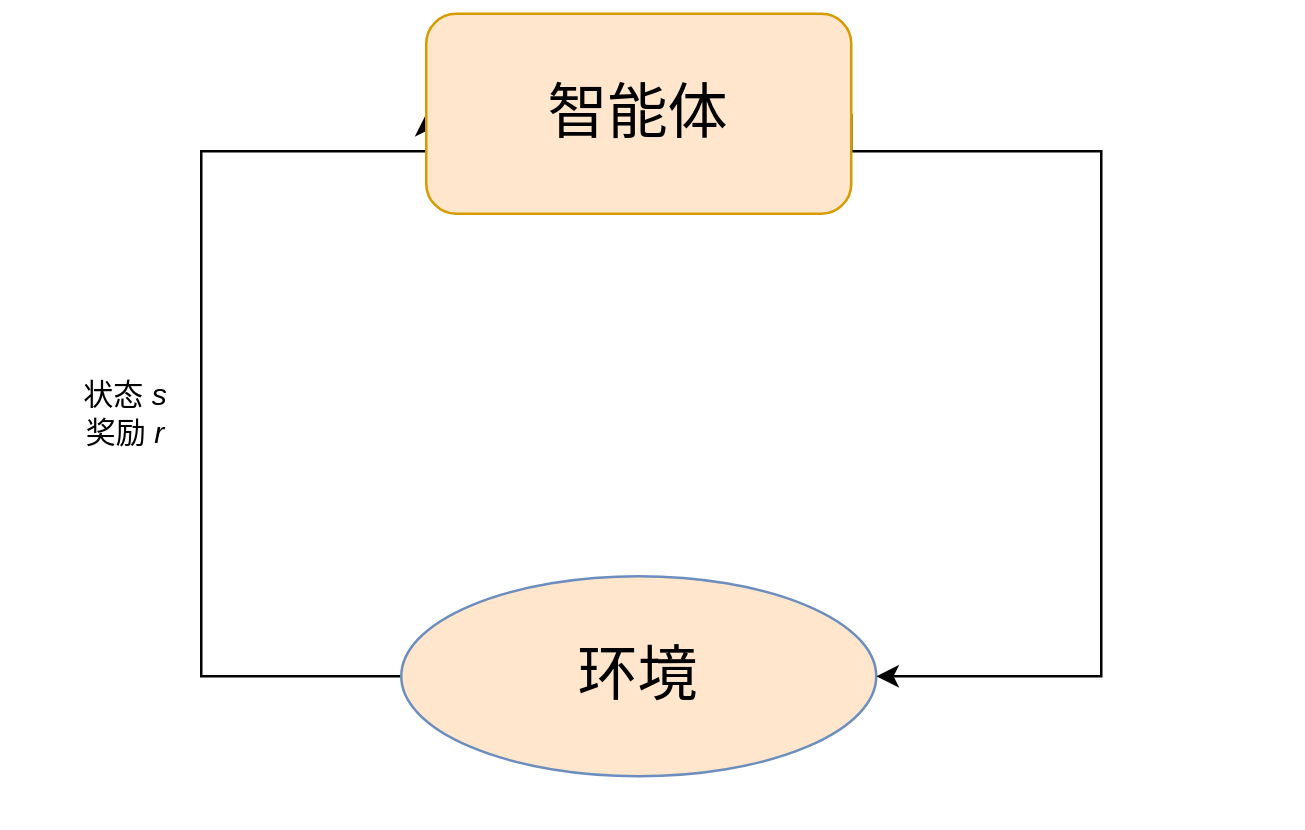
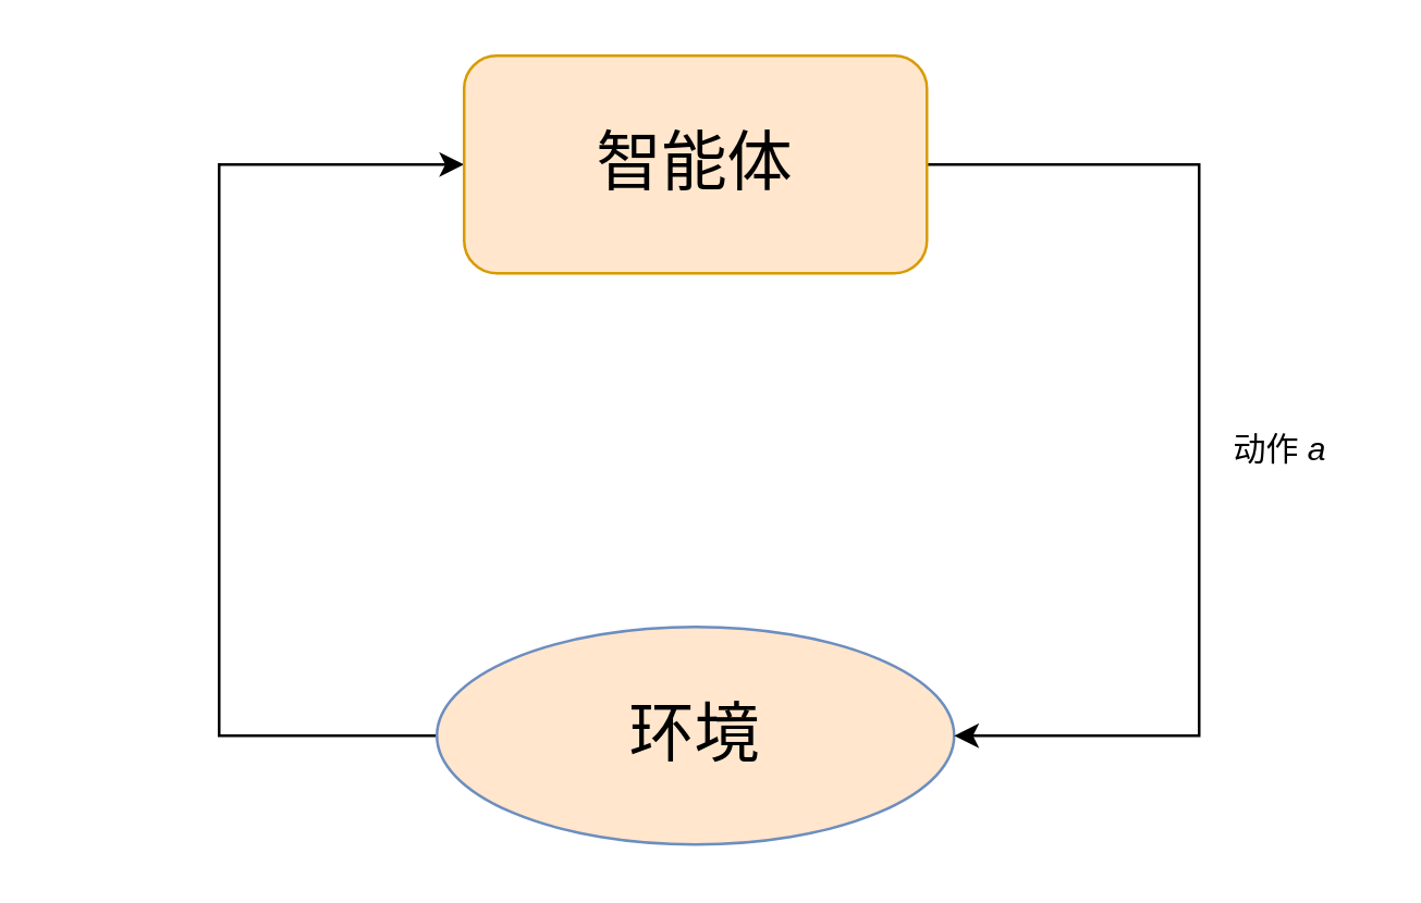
  <mxCell id="0" />
  <mxCell id="1" parent="0" />
  <mxCell id="2" style="edgeStyle=orthogonalEdgeStyle;rounded=0;orthogonalLoop=1;jettySize=auto;html=1;exitX=0;exitY=0.5;exitDx=0;exitDy=0;entryX=0;entryY=0.5;entryDx=0;entryDy=0;" edge="1" parent="1" source="3" target="5"><mxGeometry relative="1" as="geometry"><Array as="points"><mxPoint x="80" y="270" /><mxPoint x="80" y="60" /></Array></mxGeometry></mxCell>
  <mxCell id="3" value="&lt;font style=&quot;font-size: 24px;&quot;&gt;环境&lt;/font&gt;" style="ellipse;whiteSpace=wrap;html=1;fillColor=#ffe6cc;strokeColor=#6c8ebf;" vertex="1" parent="1"><mxGeometry x="160" y="230" width="190" height="80" as="geometry" /></mxCell>
  <mxCell id="4" style="edgeStyle=orthogonalEdgeStyle;rounded=0;orthogonalLoop=1;jettySize=auto;html=1;exitX=1;exitY=0.5;exitDx=0;exitDy=0;entryX=1;entryY=0.5;entryDx=0;entryDy=0;" edge="1" parent="1" source="5" target="3"><mxGeometry relative="1" as="geometry"><Array as="points"><mxPoint x="440" y="60" /><mxPoint x="440" y="270" /></Array></mxGeometry></mxCell>
- <mxCell id="5" value="&lt;font style=&quot;font-size: 24px;&quot;&gt;智能体&lt;/font&gt;" style="rounded=1;whiteSpace=wrap;html=1;fillColor=#ffe6cc;strokeColor=#d79b00;" vertex="1" parent="1"><mxGeometry x="170" y="5" width="170" height="80" as="geometry" /></mxCell>
- <mxCell id="7" value="状态 &lt;i&gt;s&lt;/i&gt;&lt;div&gt;奖励&lt;i&gt; r&lt;/i&gt;&lt;/div&gt;" style="text;html=1;align=center;verticalAlign=middle;whiteSpace=wrap;rounded=0;" vertex="1" parent="1"><mxGeometry x="20" y="150" width="60" height="30" as="geometry" /></mxCell>
+ <mxCell id="5" value="&lt;font style=&quot;font-size: 24px;&quot;&gt;智能体&lt;/font&gt;" style="rounded=1;whiteSpace=wrap;html=1;fillColor=#ffe6cc;strokeColor=#d79b00;" vertex="1" parent="1"><mxGeometry x="170" y="20" width="170" height="80" as="geometry" /></mxCell>
+ <mxCell id="6" value="动作 &lt;i&gt;a&lt;/i&gt;" style="text;html=1;align=center;verticalAlign=middle;whiteSpace=wrap;rounded=0;" vertex="1" parent="1"><mxGeometry x="440" y="150" width="60" height="30" as="geometry" /></mxCell>
